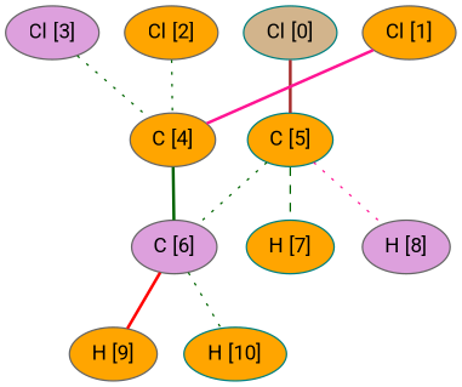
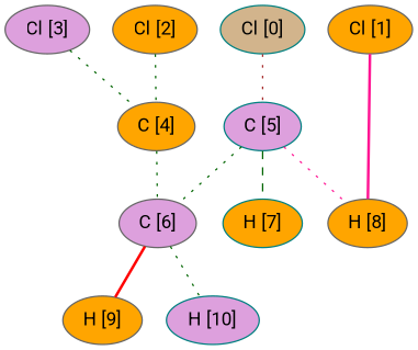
  graph {
    fontname=Roboto
    node [color=gray40 fillcolor=orange fontname=Roboto style=filled]
    edge [color=darkgreen fontname=Roboto style=dotted]
    n1 [color=teal fillcolor=tan label="Cl [0]"]
-   n2 [color=teal label="C [5]"]
+   n2 [color=teal fillcolor=plum label="C [5]"]
    n3 [fillcolor=plum label="C [6]"]
    n4 [color=teal label="H [7]"]
-   n5 [fillcolor=plum label="H [8]"]
+   n5 [label="H [8]"]
    n6 [label="Cl [1]"]
    n7 [label="C [4]"]
    n8 [label="Cl [2]"]
    n9 [fillcolor=plum label="Cl [3]"]
    n10 [label="H [9]"]
-   n11 [color=teal label="H [10]"]
-   n1 -- n2 [color=brown style=bold]
+   n11 [color=teal fillcolor=plum label="H [10]"]
+   n1 -- n2 [color=brown]
    n2 -- n3
    n2 -- n4 [style=dashed]
    n2 -- n5 [color=deeppink]
    n3 -- n10 [color=red style=bold]
    n3 -- n11
-   n6 -- n7 [color=deeppink style=bold]
-   n7 -- n3 [style=bold]
+   n6 -- n5 [color=deeppink style=bold]
+   n7 -- n3
    n8 -- n7
    n9 -- n7
  }
